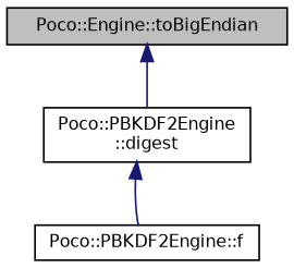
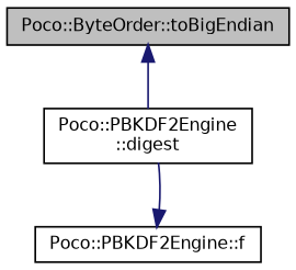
  digraph {
    rankdir=TB
    node [color=black fillcolor=white fontname=Helvetica fontsize=10 shape=record style=filled]
    edge [color=midnightblue dir=back fontname=Helvetica fontsize=10 labelfontname=Helvetica labelfontsize=10 style=solid]
-   n1 [fillcolor=grey75 fontcolor=black height=0.2 label="Poco::Engine::toBigEndian" width=0.4]
+   n1 [fillcolor=grey75 fontcolor=black height=0.2 label="Poco::ByteOrder::toBigEndian" width=0.4]
    n2 [height=0.2 label="Poco::PBKDF2Engine\l::digest" width=0.4]
    n3 [height=0.2 label="Poco::PBKDF2Engine::f" width=0.4]
    n1 -> n2
-   n2 -> n3
+   n3 -> n2
  }
